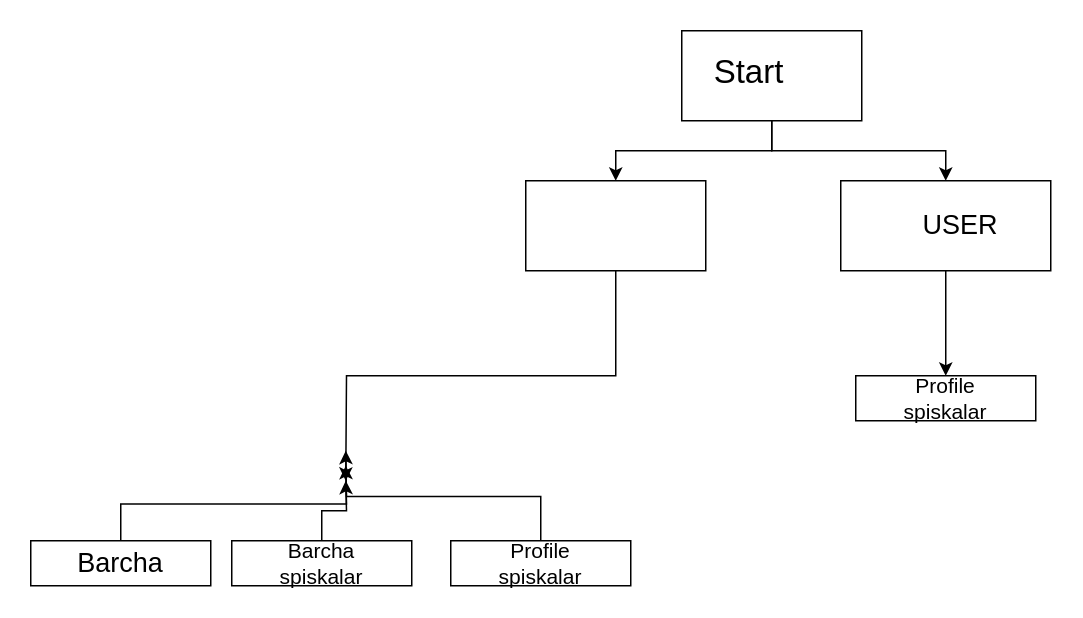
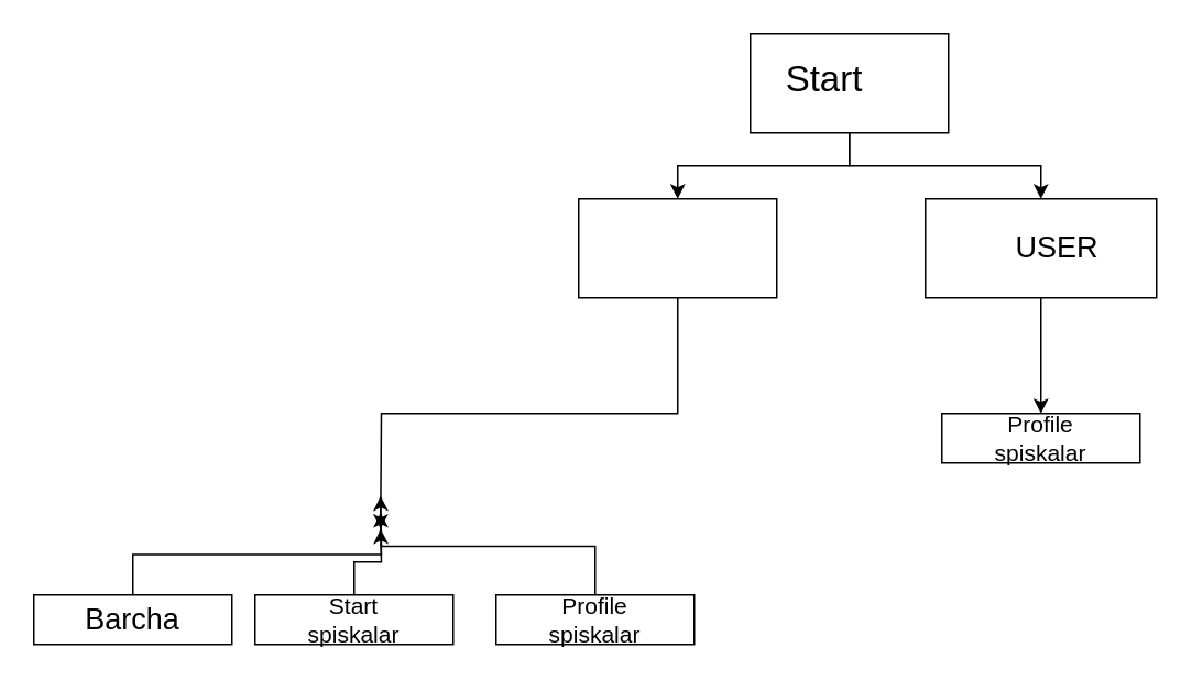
  <mxCell id="0" />
  <mxCell id="1" parent="0" />
  <mxCell id="2" style="edgeStyle=orthogonalEdgeStyle;rounded=0;orthogonalLoop=1;jettySize=auto;html=1;exitX=0.5;exitY=1;exitDx=0;exitDy=0;entryX=0.5;entryY=0;entryDx=0;entryDy=0;" parent="1" source="4" target="16" edge="1"><mxGeometry relative="1" as="geometry" /></mxCell>
  <mxCell id="3" style="edgeStyle=orthogonalEdgeStyle;rounded=0;orthogonalLoop=1;jettySize=auto;html=1;exitX=0.5;exitY=1;exitDx=0;exitDy=0;entryX=0.5;entryY=0;entryDx=0;entryDy=0;" parent="1" source="4" target="18" edge="1"><mxGeometry relative="1" as="geometry" /></mxCell>
  <mxCell id="4" value="" style="rounded=0;whiteSpace=wrap;html=1;" parent="1" vertex="1"><mxGeometry x="454" y="20" width="120" height="60" as="geometry" /></mxCell>
  <mxCell id="5" value="&lt;font style=&quot;font-size: 22px;&quot;&gt;Start&lt;/font&gt;&lt;div&gt;&lt;br&gt;&lt;/div&gt;" style="text;html=1;align=center;verticalAlign=middle;whiteSpace=wrap;rounded=0;strokeWidth=5;" parent="1" vertex="1"><mxGeometry x="476" y="42.5" width="46" height="25" as="geometry" /></mxCell>
  <mxCell id="6" value="" style="rounded=0;whiteSpace=wrap;html=1;" parent="1" vertex="1"><mxGeometry x="20" y="360" width="120" height="30" as="geometry" /></mxCell>
  <mxCell id="7" style="edgeStyle=orthogonalEdgeStyle;rounded=0;orthogonalLoop=1;jettySize=auto;html=1;exitX=0.5;exitY=0;exitDx=0;exitDy=0;" edge="1" parent="1" source="8"><mxGeometry relative="1" as="geometry"><mxPoint x="230" y="310" as="targetPoint" /></mxGeometry></mxCell>
  <mxCell id="8" value="&lt;font style=&quot;font-size: 18px;&quot;&gt;Barcha&lt;/font&gt;" style="text;html=1;align=center;verticalAlign=middle;whiteSpace=wrap;rounded=0;" parent="1" vertex="1"><mxGeometry x="50" y="360" width="60" height="30" as="geometry" /></mxCell>
  <mxCell id="9" value="" style="rounded=0;whiteSpace=wrap;html=1;" parent="1" vertex="1"><mxGeometry x="154" y="360" width="120" height="30" as="geometry" /></mxCell>
  <mxCell id="10" style="edgeStyle=orthogonalEdgeStyle;rounded=0;orthogonalLoop=1;jettySize=auto;html=1;exitX=0.5;exitY=0;exitDx=0;exitDy=0;" edge="1" parent="1" source="11"><mxGeometry relative="1" as="geometry"><mxPoint x="230" y="320" as="targetPoint" /></mxGeometry></mxCell>
- <mxCell id="11" value="&lt;font style=&quot;font-size: 14px;&quot;&gt;Barcha spiskalar&lt;/font&gt;" style="text;html=1;align=center;verticalAlign=middle;whiteSpace=wrap;rounded=0;" parent="1" vertex="1"><mxGeometry x="184" y="360" width="60" height="30" as="geometry" /></mxCell>
+ <mxCell id="11" value="&lt;font style=&quot;font-size: 14px;&quot;&gt;Start spiskalar&lt;/font&gt;" style="text;html=1;align=center;verticalAlign=middle;whiteSpace=wrap;rounded=0;" parent="1" vertex="1"><mxGeometry x="184" y="360" width="60" height="30" as="geometry" /></mxCell>
  <mxCell id="12" value="" style="rounded=0;whiteSpace=wrap;html=1;" parent="1" vertex="1"><mxGeometry x="300" y="360" width="120" height="30" as="geometry" /></mxCell>
  <mxCell id="13" style="edgeStyle=orthogonalEdgeStyle;rounded=0;orthogonalLoop=1;jettySize=auto;html=1;exitX=0.5;exitY=0;exitDx=0;exitDy=0;" edge="1" parent="1" source="14"><mxGeometry relative="1" as="geometry"><mxPoint x="230" y="300" as="targetPoint" /></mxGeometry></mxCell>
  <mxCell id="14" value="&lt;font style=&quot;font-size: 14px;&quot;&gt;Profile spiskalar&lt;/font&gt;" style="text;html=1;align=center;verticalAlign=middle;whiteSpace=wrap;rounded=0;" parent="1" vertex="1"><mxGeometry x="330" y="360" width="60" height="30" as="geometry" /></mxCell>
  <mxCell id="15" style="edgeStyle=orthogonalEdgeStyle;rounded=0;orthogonalLoop=1;jettySize=auto;html=1;exitX=0.5;exitY=1;exitDx=0;exitDy=0;" parent="1" source="16" edge="1"><mxGeometry relative="1" as="geometry"><mxPoint x="230" y="320" as="targetPoint" /></mxGeometry></mxCell>
  <mxCell id="16" value="" style="rounded=0;whiteSpace=wrap;html=1;" parent="1" vertex="1"><mxGeometry x="350" y="120" width="120" height="60" as="geometry" /></mxCell>
  <mxCell id="17" style="edgeStyle=orthogonalEdgeStyle;rounded=0;orthogonalLoop=1;jettySize=auto;html=1;exitX=0.5;exitY=1;exitDx=0;exitDy=0;entryX=0.5;entryY=0;entryDx=0;entryDy=0;" edge="1" parent="1" source="18" target="21"><mxGeometry relative="1" as="geometry" /></mxCell>
  <mxCell id="18" value="" style="rounded=0;whiteSpace=wrap;html=1;" parent="1" vertex="1"><mxGeometry x="560" y="120" width="140" height="60" as="geometry" /></mxCell>
  <mxCell id="19" value="&lt;font style=&quot;font-size: 18px;&quot;&gt;USER&lt;/font&gt;" style="text;html=1;align=center;verticalAlign=middle;whiteSpace=wrap;rounded=0;" parent="1" vertex="1"><mxGeometry x="610" y="135" width="60" height="30" as="geometry" /></mxCell>
  <mxCell id="20" value="" style="rounded=0;whiteSpace=wrap;html=1;" vertex="1" parent="1"><mxGeometry x="570" y="250" width="120" height="30" as="geometry" /></mxCell>
  <mxCell id="21" value="&lt;font style=&quot;font-size: 14px;&quot;&gt;Profile spiskalar&lt;/font&gt;" style="text;html=1;align=center;verticalAlign=middle;whiteSpace=wrap;rounded=0;" vertex="1" parent="1"><mxGeometry x="600" y="250" width="60" height="30" as="geometry" /></mxCell>
